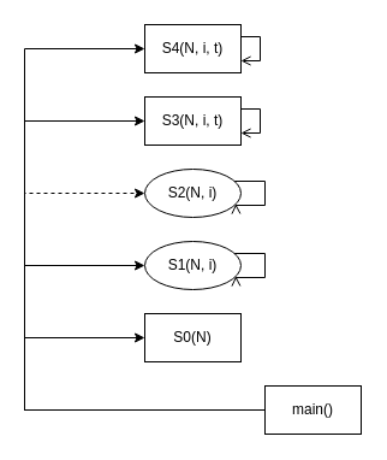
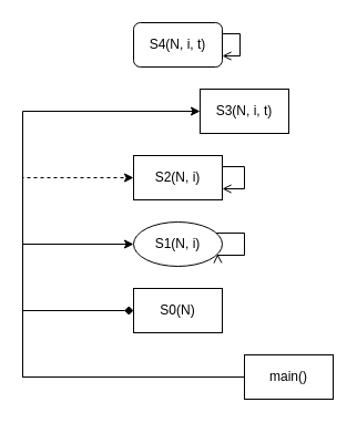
  <mxCell id="0" />
  <mxCell id="1" parent="0" />
- <mxCell id="2" style="edgeStyle=orthogonalEdgeStyle;rounded=0;orthogonalLoop=1;jettySize=auto;html=1;entryX=0;entryY=0.5;entryDx=0;entryDy=0;" edge="1" parent="1" source="7" target="15"><mxGeometry relative="1" as="geometry"><Array as="points"><mxPoint x="20" y="340" /><mxPoint x="20" y="40" /></Array></mxGeometry></mxCell>
  <mxCell id="3" style="edgeStyle=orthogonalEdgeStyle;rounded=0;orthogonalLoop=1;jettySize=auto;html=1;exitX=0;exitY=0.5;exitDx=0;exitDy=0;entryX=0;entryY=0.5;entryDx=0;entryDy=0;" edge="1" parent="1" source="7" target="13"><mxGeometry relative="1" as="geometry"><Array as="points"><mxPoint x="20" y="340" /><mxPoint x="20" y="100" /></Array></mxGeometry></mxCell>
  <mxCell id="4" style="edgeStyle=orthogonalEdgeStyle;rounded=0;orthogonalLoop=1;jettySize=auto;html=1;exitX=0;exitY=0.5;exitDx=0;exitDy=0;entryX=0;entryY=0.5;entryDx=0;entryDy=0;dashed=1;" edge="1" parent="1" source="7" target="11"><mxGeometry relative="1" as="geometry"><Array as="points"><mxPoint x="20" y="340" /><mxPoint x="20" y="160" /></Array></mxGeometry></mxCell>
  <mxCell id="5" style="edgeStyle=orthogonalEdgeStyle;rounded=0;orthogonalLoop=1;jettySize=auto;html=1;exitX=0;exitY=0.5;exitDx=0;exitDy=0;entryX=0;entryY=0.5;entryDx=0;entryDy=0;" edge="1" parent="1" source="7" target="9"><mxGeometry relative="1" as="geometry"><Array as="points"><mxPoint x="20" y="340" /><mxPoint x="20" y="220" /></Array></mxGeometry></mxCell>
- <mxCell id="6" style="edgeStyle=orthogonalEdgeStyle;rounded=0;orthogonalLoop=1;jettySize=auto;html=1;exitX=0;exitY=0.5;exitDx=0;exitDy=0;entryX=0;entryY=0.5;entryDx=0;entryDy=0;" edge="1" parent="1" source="7" target="8"><mxGeometry relative="1" as="geometry"><Array as="points"><mxPoint x="20" y="340" /><mxPoint x="20" y="280" /></Array></mxGeometry></mxCell>
+ <mxCell id="6" style="edgeStyle=orthogonalEdgeStyle;rounded=0;orthogonalLoop=1;jettySize=auto;html=1;exitX=0;exitY=0.5;exitDx=0;exitDy=0;entryX=0;entryY=0.5;entryDx=0;entryDy=0;endArrow=diamond;" edge="1" parent="1" source="7" target="8"><mxGeometry relative="1" as="geometry"><Array as="points"><mxPoint x="20" y="340" /><mxPoint x="20" y="280" /></Array></mxGeometry></mxCell>
  <mxCell id="7" value="main()" style="rounded=0;whiteSpace=wrap;html=1;" vertex="1" parent="1"><mxGeometry x="220" y="320" width="80" height="40" as="geometry" /></mxCell>
  <mxCell id="8" value="S0(N)" style="rounded=0;whiteSpace=wrap;html=1;" vertex="1" parent="1"><mxGeometry x="120" y="260" width="80" height="40" as="geometry" /></mxCell>
  <mxCell id="9" value="S1(N, i)" style="ellipse;whiteSpace=wrap;html=1;" vertex="1" parent="1"><mxGeometry x="120" y="200" width="80" height="40" as="geometry" /></mxCell>
  <mxCell id="10" style="edgeStyle=orthogonalEdgeStyle;rounded=0;orthogonalLoop=1;jettySize=auto;html=1;entryX=1;entryY=0.75;entryDx=0;entryDy=0;endArrow=open;endFill=0;" edge="1" parent="1" source="9" target="9"><mxGeometry relative="1" as="geometry"><Array as="points"><mxPoint x="220" y="210" /><mxPoint x="220" y="230" /></Array></mxGeometry></mxCell>
- <mxCell id="11" value="S2(N, i)" style="ellipse;whiteSpace=wrap;html=1;" vertex="1" parent="1"><mxGeometry x="120" y="140" width="80" height="40" as="geometry" /></mxCell>
+ <mxCell id="11" value="S2(N, i)" style="rounded=0;whiteSpace=wrap;html=1;" vertex="1" parent="1"><mxGeometry x="120" y="140" width="80" height="40" as="geometry" /></mxCell>
  <mxCell id="12" style="edgeStyle=orthogonalEdgeStyle;rounded=0;orthogonalLoop=1;jettySize=auto;html=1;entryX=1;entryY=0.75;entryDx=0;entryDy=0;endArrow=open;endFill=0;" edge="1" parent="1" source="11" target="11"><mxGeometry relative="1" as="geometry"><Array as="points"><mxPoint x="220" y="150" /><mxPoint x="220" y="170" /></Array></mxGeometry></mxCell>
- <mxCell id="13" value="S3(N, i, t)" style="rounded=0;whiteSpace=wrap;html=1;" vertex="1" parent="1"><mxGeometry x="120" y="80" width="80" height="40" as="geometry" /></mxCell>
+ <mxCell id="13" value="S3(N, i, t)" style="rounded=0;whiteSpace=wrap;html=1;" vertex="1" parent="1"><mxGeometry x="180" y="80" width="80" height="40" as="geometry" /></mxCell>
  <mxCell id="14" style="edgeStyle=orthogonalEdgeStyle;rounded=0;orthogonalLoop=1;jettySize=auto;html=1;entryX=1;entryY=0.75;entryDx=0;entryDy=0;endArrow=open;endFill=0;" edge="1" parent="1" source="13" target="13"><mxGeometry relative="1" as="geometry"><Array as="points"><mxPoint x="216" y="90" /><mxPoint x="216" y="110" /></Array></mxGeometry></mxCell>
- <mxCell id="15" value="S4(N, i, t)" style="rounded=0;whiteSpace=wrap;html=1;" vertex="1" parent="1"><mxGeometry x="120" y="20" width="80" height="40" as="geometry" /></mxCell>
+ <mxCell id="15" value="S4(N, i, t)" style="whiteSpace=wrap;html=1;rounded=1;" vertex="1" parent="1"><mxGeometry x="120" y="20" width="80" height="40" as="geometry" /></mxCell>
  <mxCell id="16" style="edgeStyle=orthogonalEdgeStyle;rounded=0;orthogonalLoop=1;jettySize=auto;html=1;entryX=1;entryY=0.75;entryDx=0;entryDy=0;endArrow=open;endFill=0;" edge="1" parent="1" source="15" target="15"><mxGeometry relative="1" as="geometry"><Array as="points"><mxPoint x="216" y="30" /><mxPoint x="216" y="50" /></Array></mxGeometry></mxCell>
